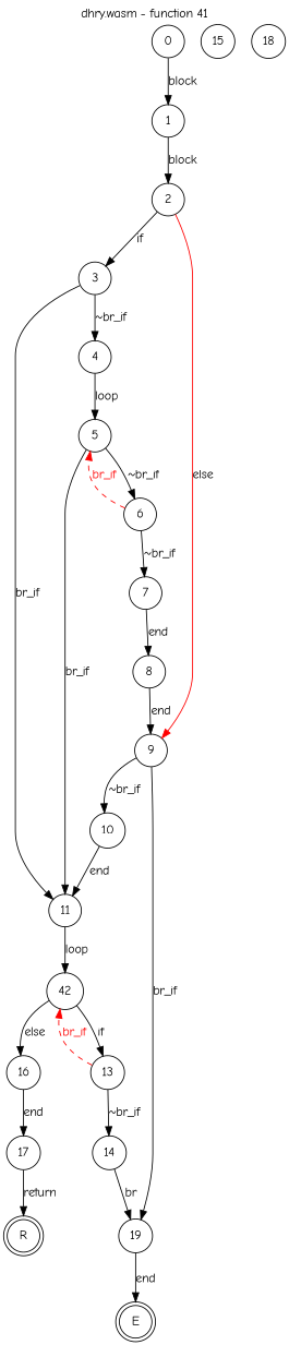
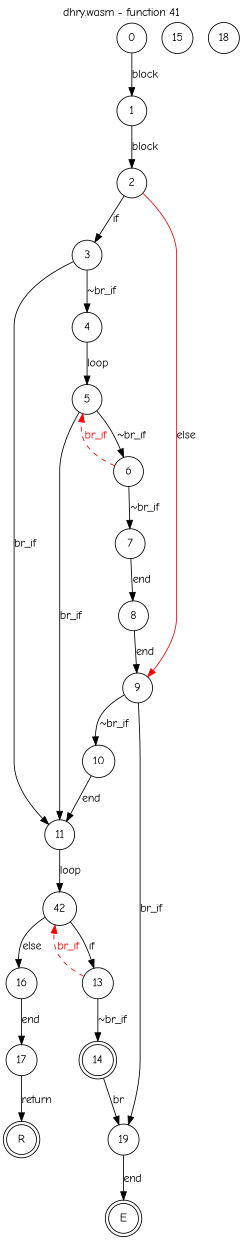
  digraph {
    fontname="Comic Neue"
    label="dhry.wasm - function 41"
    labelfontcolor=black
    labelfontname=Helvetica
    labelfontsize=16
    labelloc=t
    node [fontname="Comic Neue" shape=circle fontcolor=black]
    edge [fontname="Comic Neue"]
    E [shape=doublecircle fontcolor=""]
    R [shape=doublecircle fontcolor=""]
    n3 [label=0]
    n4 [label=1]
    n5 [label=2]
    n6 [label=3]
    n7 [label=9]
    n8 [label=4]
    n9 [label=11]
    n10 [label=10]
    n11 [label=19]
    n12 [label=5]
    n13 [label=42]
    n14 [label=6]
    n15 [label=7]
    n16 [label=8]
    n17 [label=13]
    n18 [label=16]
-   n19 [label=14]
+   n19 [label=14 shape=doublecircle]
    n20 [label=17]
    n21 [label=15]
    n22 [label=18]
    n3 -> n4 [label=block]
    n4 -> n5 [label=block]
    n5 -> n6 [label=if]
    n5 -> n7 [color=red label=else]
    n6 -> n8 [label="~br_if"]
    n6 -> n9 [label=br_if]
    n7 -> n10 [label="~br_if"]
    n7 -> n11 [label=br_if]
    n8 -> n12 [label=loop]
    n9 -> n13 [label=loop]
    n10 -> n9 [label=end]
    n11 -> E [label=end]
    n12 -> n9 [label=br_if]
    n12 -> n14 [label="~br_if"]
    n13 -> n17 [label=if]
    n13 -> n18 [label=else]
    n14 -> n12 [color=red fontcolor=red label=br_if style=dashed]
    n14 -> n15 [label="~br_if"]
    n15 -> n16 [label=end]
    n16 -> n7 [label=end]
    n17 -> n13 [color=red fontcolor=red label=br_if style=dashed]
    n17 -> n19 [label="~br_if"]
    n18 -> n20 [label=end]
    n19 -> n11 [label=br]
    n20 -> R [label=return]
  }
